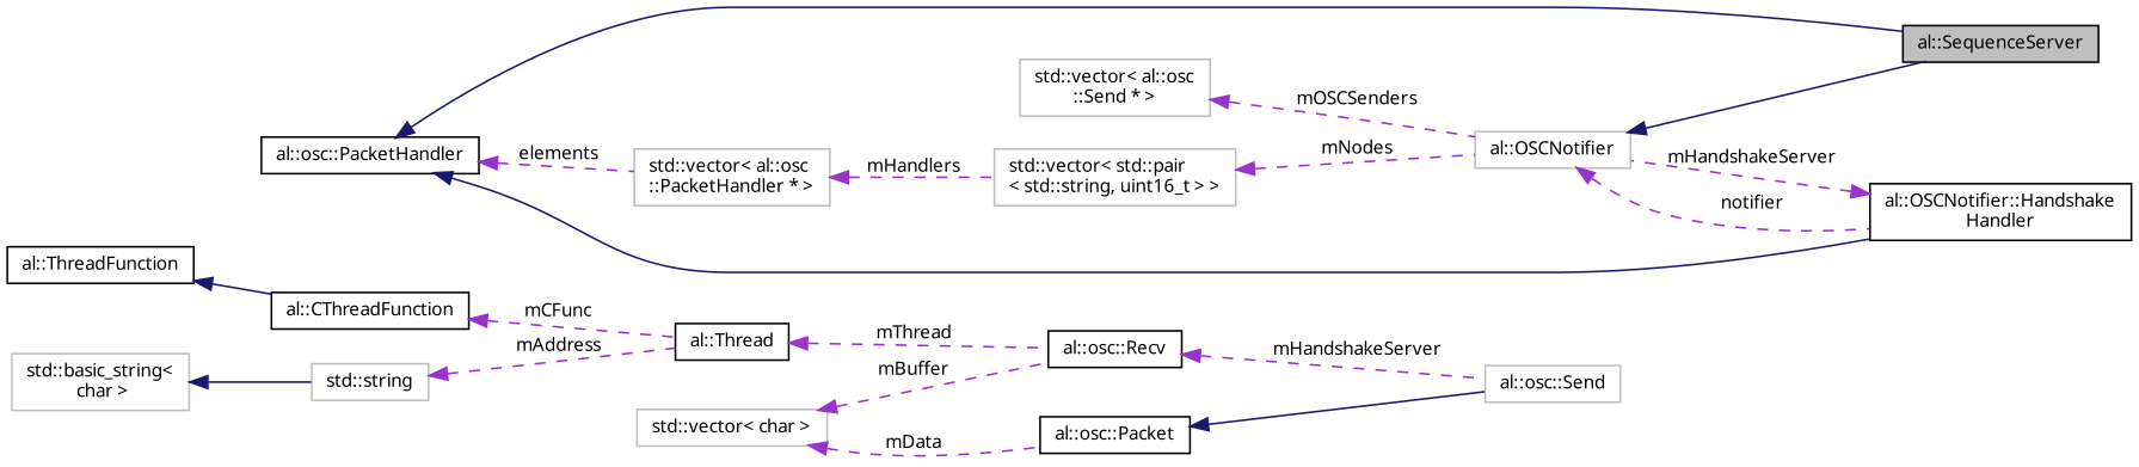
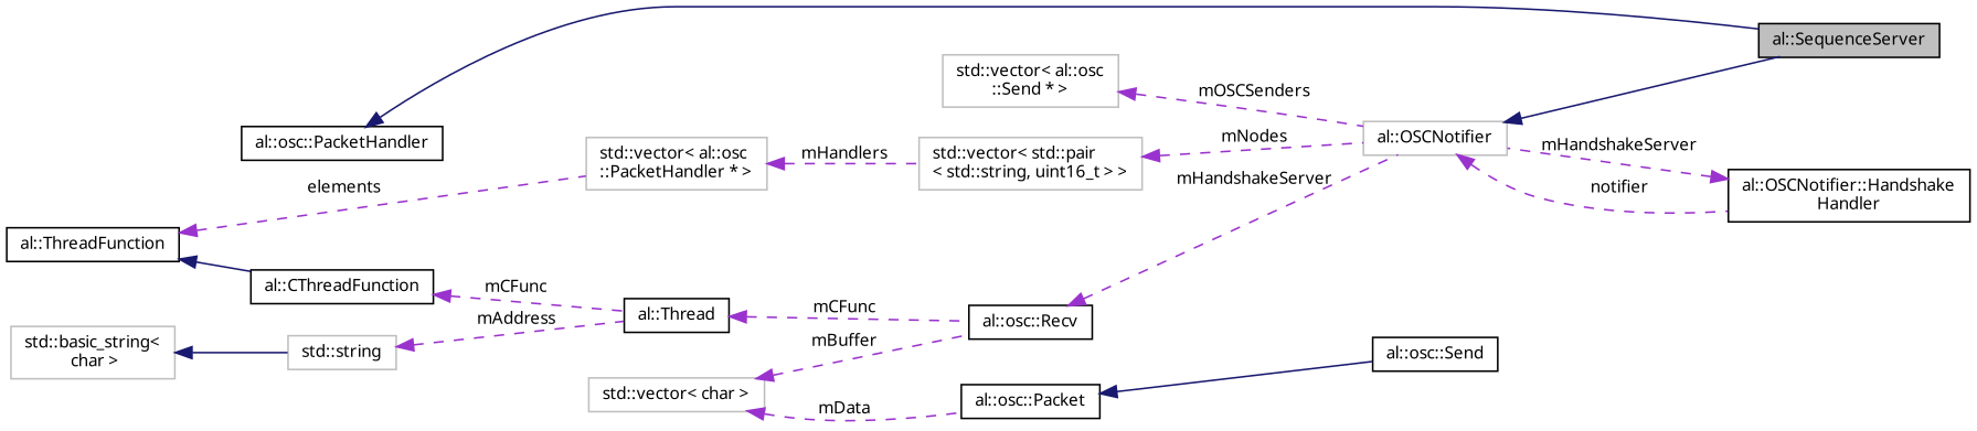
  digraph {
    rankdir=LR
    node [color=black fontname="FreeSans.ttf" fontsize=10 shape=record]
    edge [color=darkorchid3 dir=back fontname="FreeSans.ttf" fontsize=10 labelfontname="FreeSans.ttf" labelfontsize=10 style=dashed]
    n1 [fillcolor=grey75 fontcolor=black height=0.2 label="al::SequenceServer" style=filled width=0.4]
    n2 [height=0.2 label="al::osc::PacketHandler" width=0.4]
    n3 [color=grey75 height=0.2 label="std::vector\< al::osc\l::PacketHandler * \>" width=0.4]
    n4 [height=0.2 label="al::OSCNotifier::Handshake\lHandler" width=0.4]
    n5 [color=grey75 height=0.2 label="std::vector\< std::pair\l\< std::string, uint16_t \> \>" width=0.4]
    n6 [color=grey75 height=0.2 label="al::OSCNotifier" width=0.4]
    n7 [height=0.2 label="al::osc::Recv" width=0.4]
    n8 [color=grey75 height=0.2 label="std::vector\< char \>" width=0.4]
    n9 [height=0.2 label="al::osc::Packet" width=0.4]
-   n10 [color=grey75 height=0.2 label="al::osc::Send" width=0.4]
+   n10 [height=0.2 label="al::osc::Send" width=0.4]
    n11 [color=grey75 height=0.2 label="std::string" width=0.4]
    n12 [height=0.2 label="al::Thread" width=0.4]
    n13 [color=grey75 height=0.2 label="std::basic_string\<\l char \>" width=0.4]
    n14 [height=0.2 label="al::CThreadFunction" width=0.4]
    n15 [height=0.2 label="al::ThreadFunction" width=0.4]
    n16 [color=grey75 height=0.2 label="std::vector\< al::osc\l::Send * \>" width=0.4]
    n2 -> n1 [color=midnightblue style=solid]
-   n2 -> n3 [label=" elements"]
-   n2 -> n4 [color=midnightblue style=solid]
+   n15 -> n3 [label=" elements"]
    n3 -> n5 [label=" mHandlers"]
    n4 -> n6 [label=" mHandshakeServer"]
    n5 -> n6 [label=" mNodes"]
    n6 -> n1 [color=midnightblue style=solid]
    n6 -> n4 [label=" notifier"]
-   n7 -> n10 [label=" mHandshakeServer"]
+   n7 -> n6 [label=" mHandshakeServer"]
    n8 -> n7 [label=" mBuffer"]
    n8 -> n9 [label=" mData"]
    n9 -> n10 [color=midnightblue style=solid]
    n11 -> n12 [label=" mAddress"]
-   n12 -> n7 [label=" mThread"]
+   n12 -> n7 [label=" mCFunc"]
    n13 -> n11 [color=midnightblue style=solid]
    n14 -> n12 [label=" mCFunc"]
    n15 -> n14 [color=midnightblue style=solid]
    n16 -> n6 [label=" mOSCSenders"]
  }
